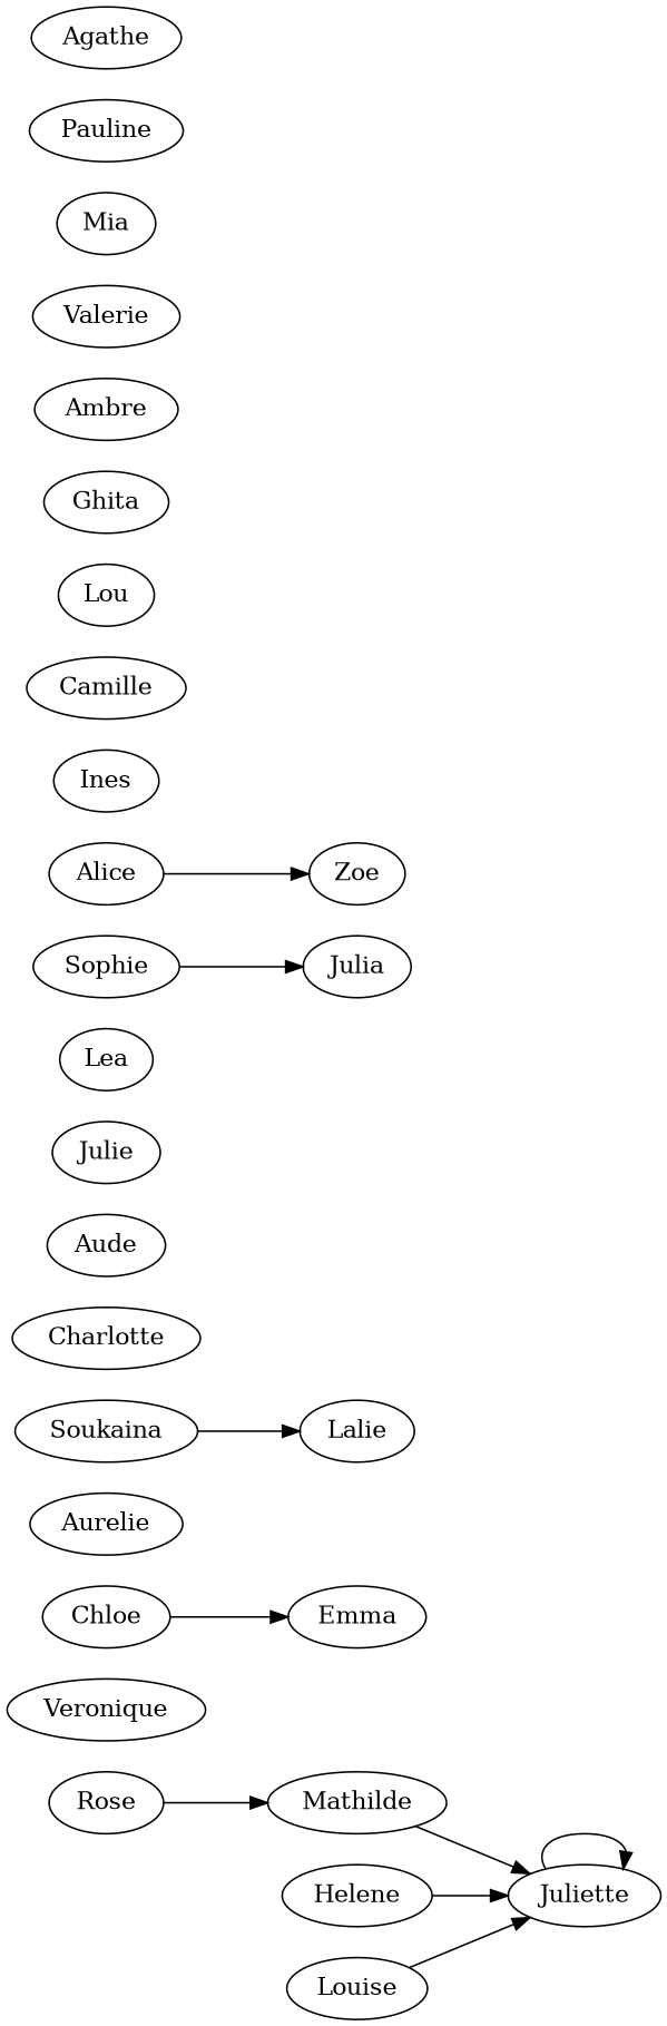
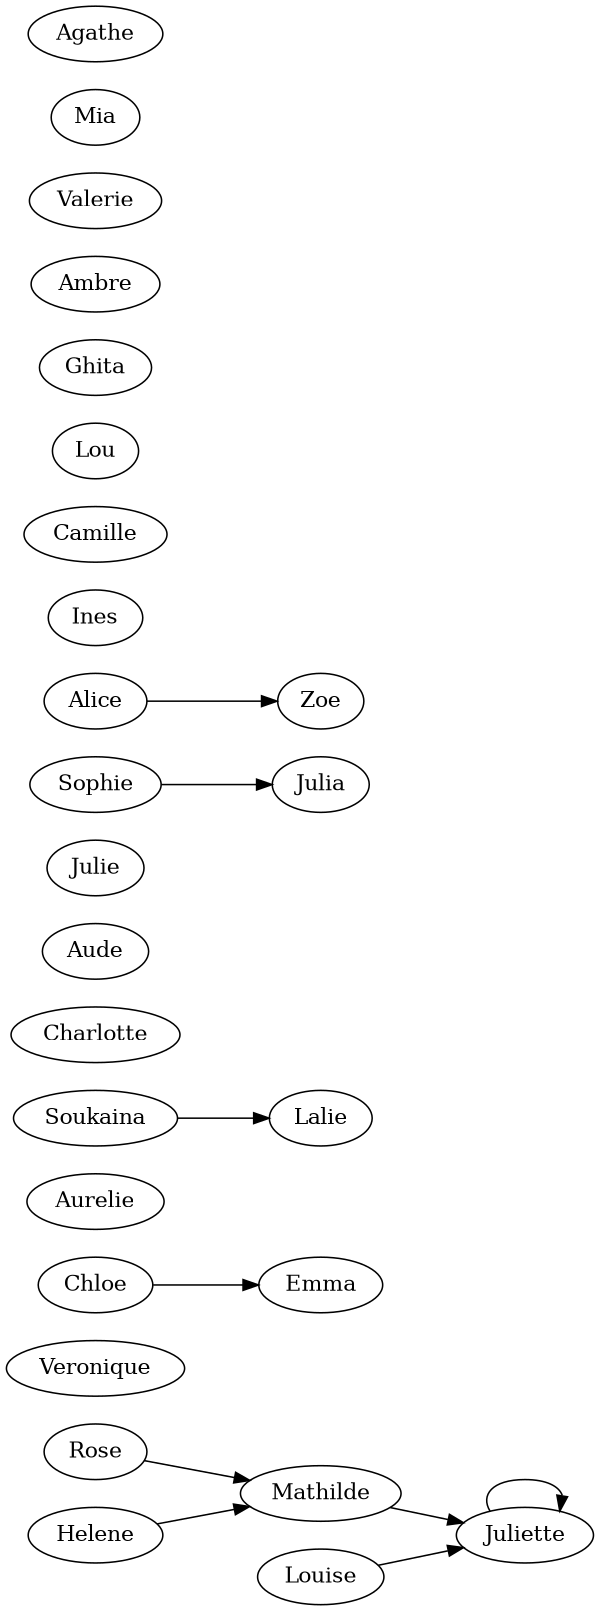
  strict digraph {
    rankdir=LR
    Rose
    Mathilde
    Helene
    Juliette
    Veronique
    Chloe
    Emma
    Aurelie
    Soukaina
    Lalie
    Charlotte
    Aude
    Julie
-   Lea
    Sophie
    Julia
    Louise
    Alice
    Zoe
    Ines
    Camille
    Lou
    Ghita
    Ambre
    Valerie
    Mia
-   Pauline
    Agathe
    Rose -> Mathilde
    Mathilde -> Juliette
-   Helene -> Juliette
+   Helene -> Mathilde
    Juliette -> Juliette
    Chloe -> Emma
    Soukaina -> Lalie
    Sophie -> Julia
    Louise -> Juliette
    Alice -> Zoe
  }
